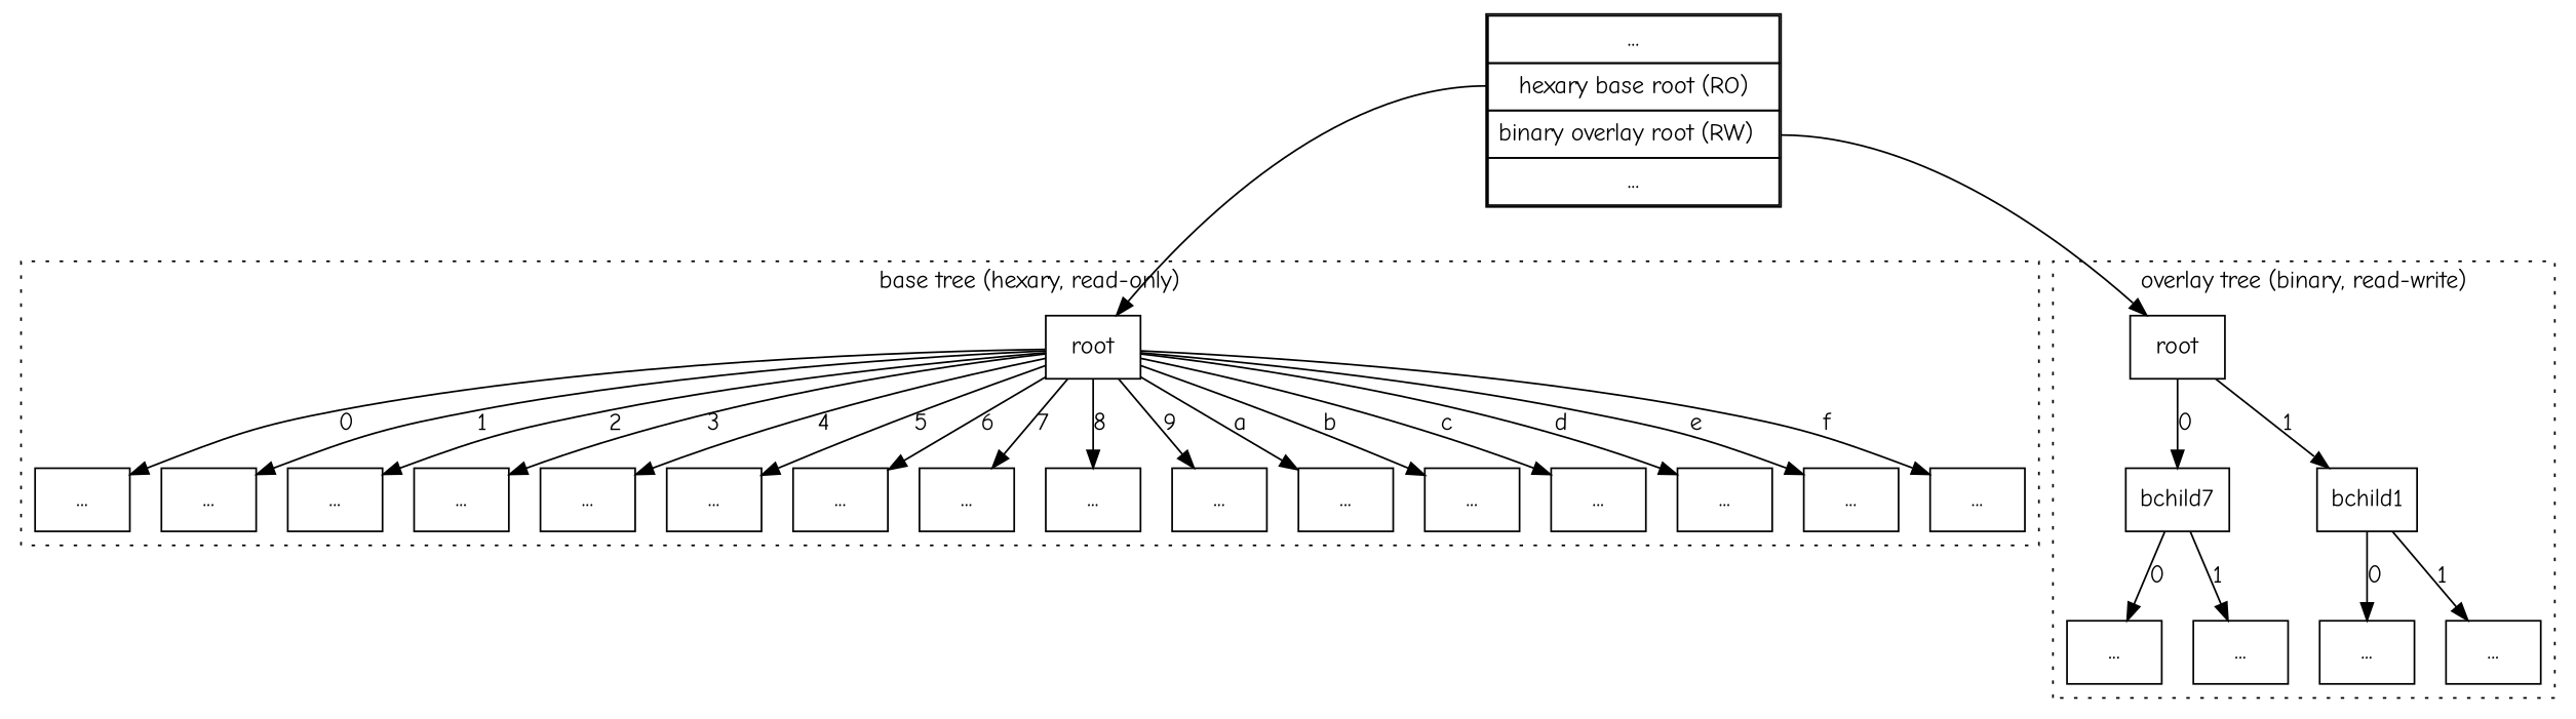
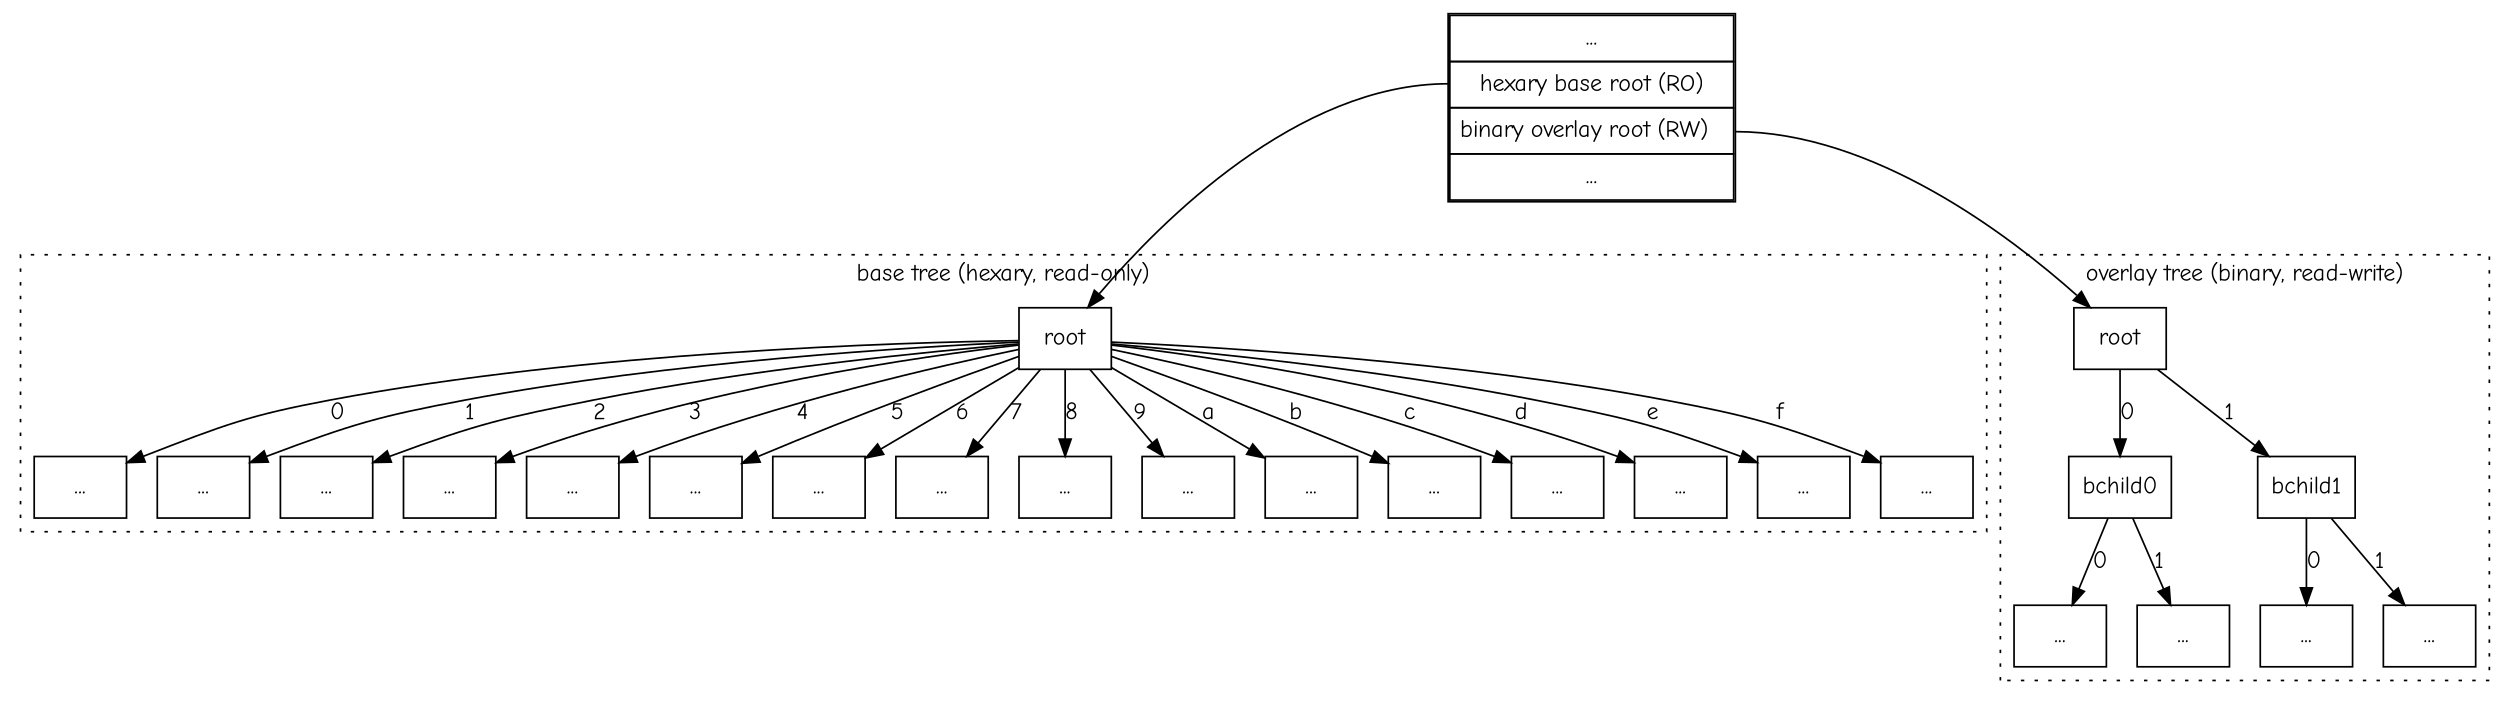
  digraph {
    fontname="Comic Neue"
    node [shape=rect fontname="Comic Neue"]
    edge [fontname="Comic Neue"]
    root
    n2 [label="..."]
    n3 [label="..."]
    n4 [label="..."]
    n5 [label="..."]
    n6 [label="..."]
    n7 [label="..."]
    n8 [label="..."]
    n9 [label="..."]
    n10 [label="..."]
    n11 [label="..."]
    n12 [label="..."]
    n13 [label="..."]
    n14 [label="..."]
    n15 [label="..."]
    n16 [label="..."]
    n17 [label="..."]
    n18 [label=root]
-   bchild0 [label=bchild7]
+   bchild0
    bchild1
    n21 [label="..."]
    n22 [label="..."]
    n23 [label="..."]
    n24 [label="..."]
    n25 [label=<<table cellspacing="0" cellpadding="5"><tr><td>...</td></tr><tr><td port="hexroot">hexary base root (RO)</td></tr><tr><td port="binroot">binary overlay root (RW)  </td></tr><tr><td>...</td></tr></table>> shape=none]
    subgraph cluster_1 {
      label="base tree (hexary, read-only)"
      style=dotted
      root
      n2
      n3
      n4
      n5
      n6
      n7
      n8
      n9
      n10
      n11
      n12
      n13
      n14
      n15
      n16
      n17
    }
    subgraph cluster_2 {
      label="overlay tree (binary, read-write)"
      style=dotted
      n18
      bchild0
      bchild1
      n21
      n22
      n23
      n24
    }
    root -> n2 [label=0]
    root -> n3 [label=1]
    root -> n4 [label=2]
    root -> n5 [label=3]
    root -> n6 [label=4]
    root -> n7 [label=5]
    root -> n8 [label=6]
    root -> n9 [label=7]
    root -> n10 [label=8]
    root -> n11 [label=9]
    root -> n12 [label=a]
    root -> n13 [label=b]
    root -> n14 [label=c]
    root -> n15 [label=d]
    root -> n16 [label=e]
    root -> n17 [label=f]
    n18 -> bchild0 [label=0]
    n18 -> bchild1 [label=1]
    bchild0 -> n21 [label=0]
    bchild0 -> n22 [label=1]
    bchild1 -> n23 [label=0]
    bchild1 -> n24 [label=1]
    n25 -> root [tailport=hexroot]
    n25 -> n18 [tailport=binroot]
  }
